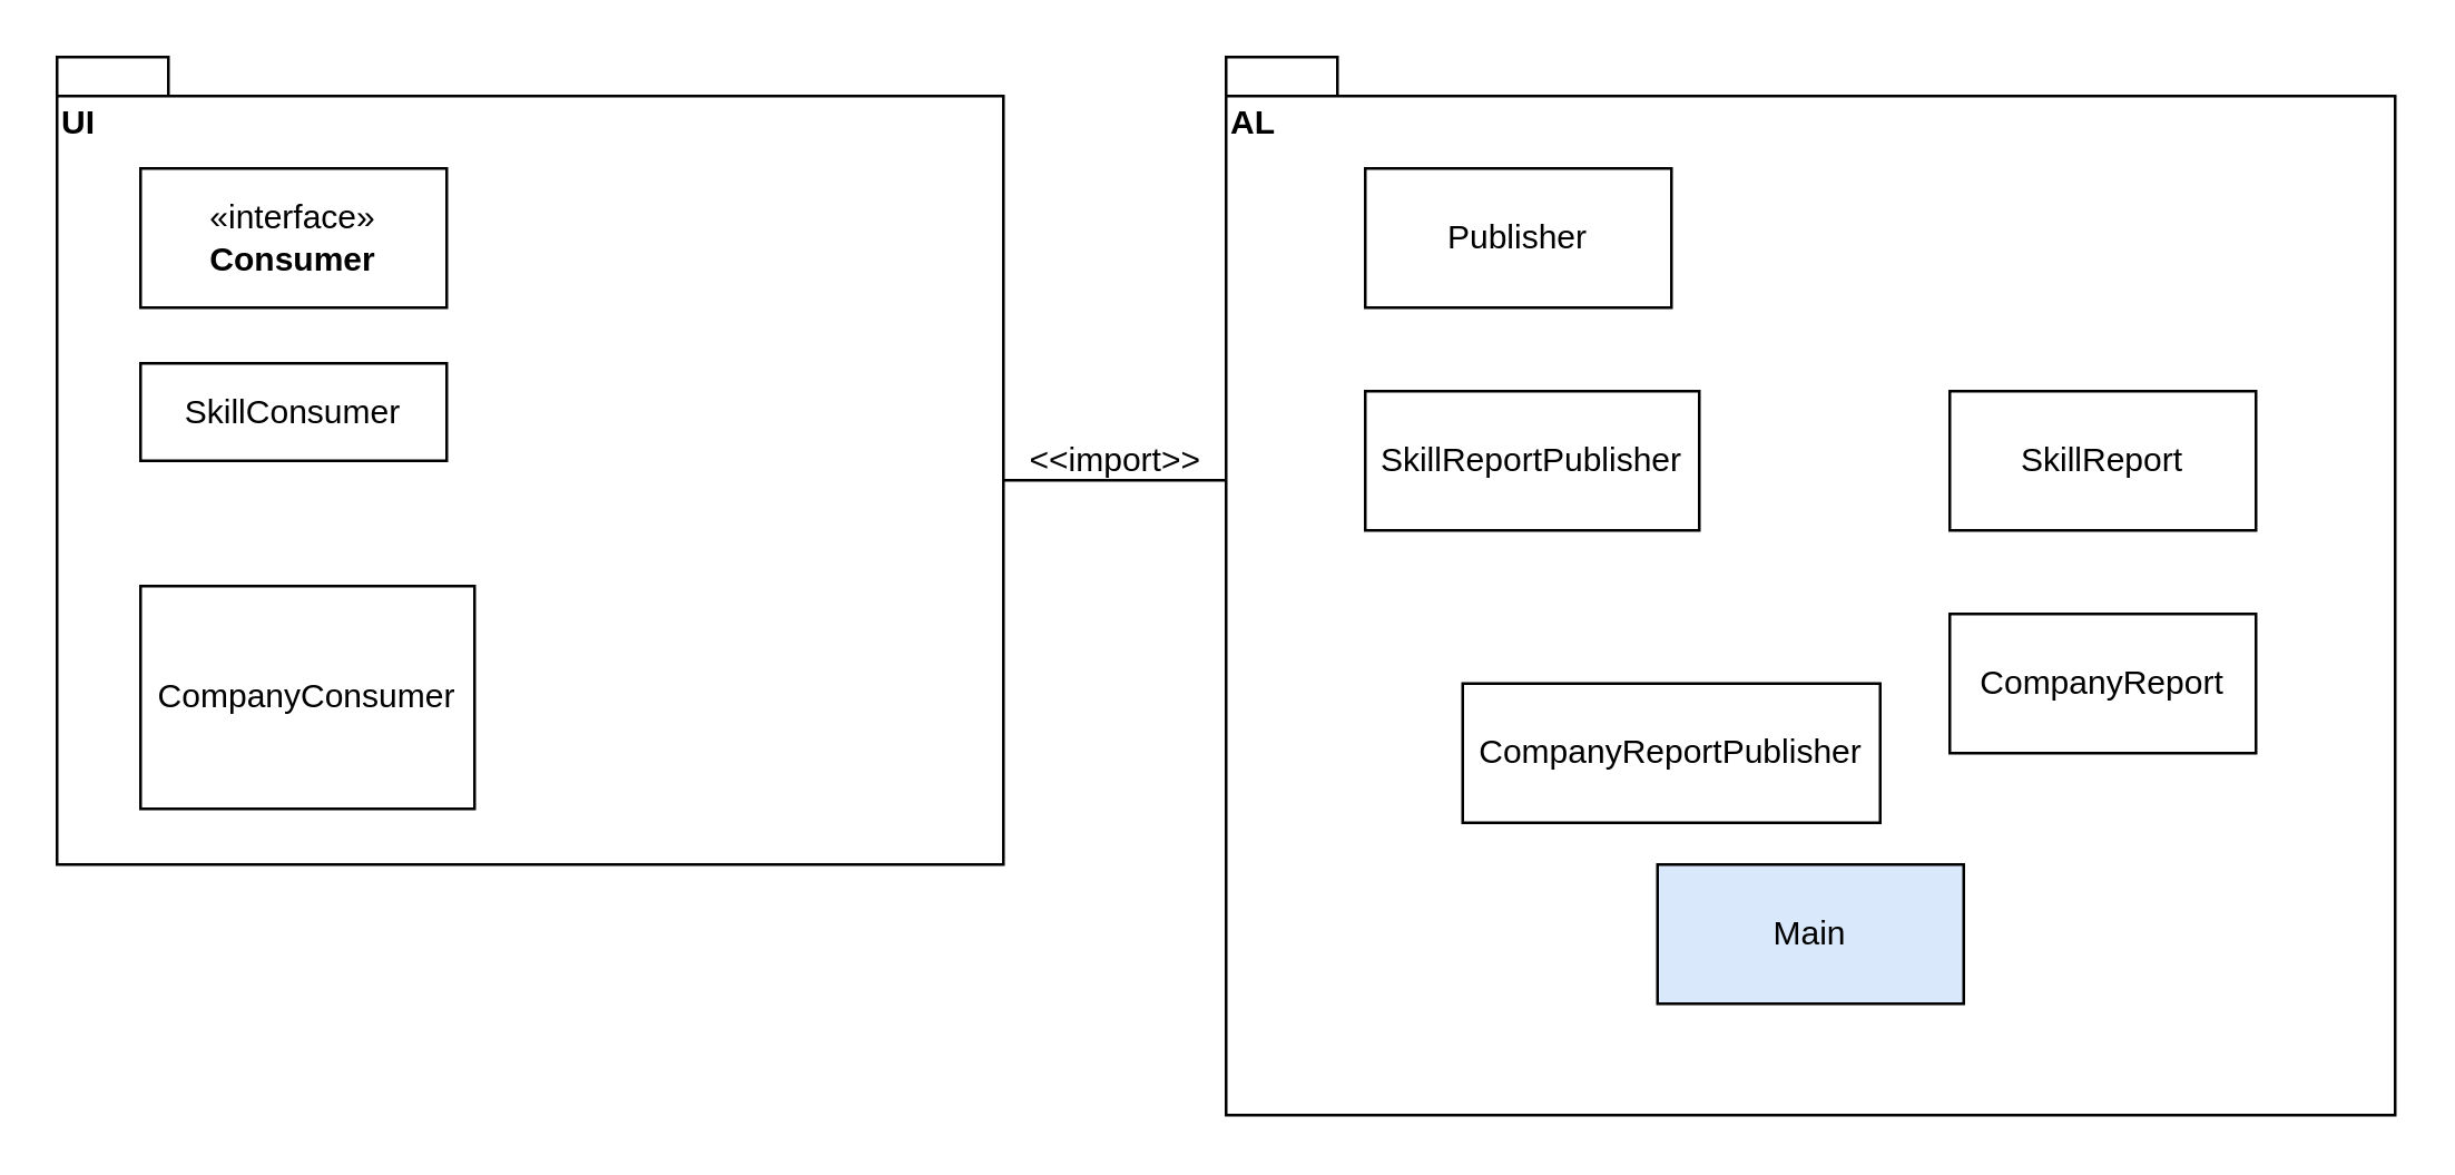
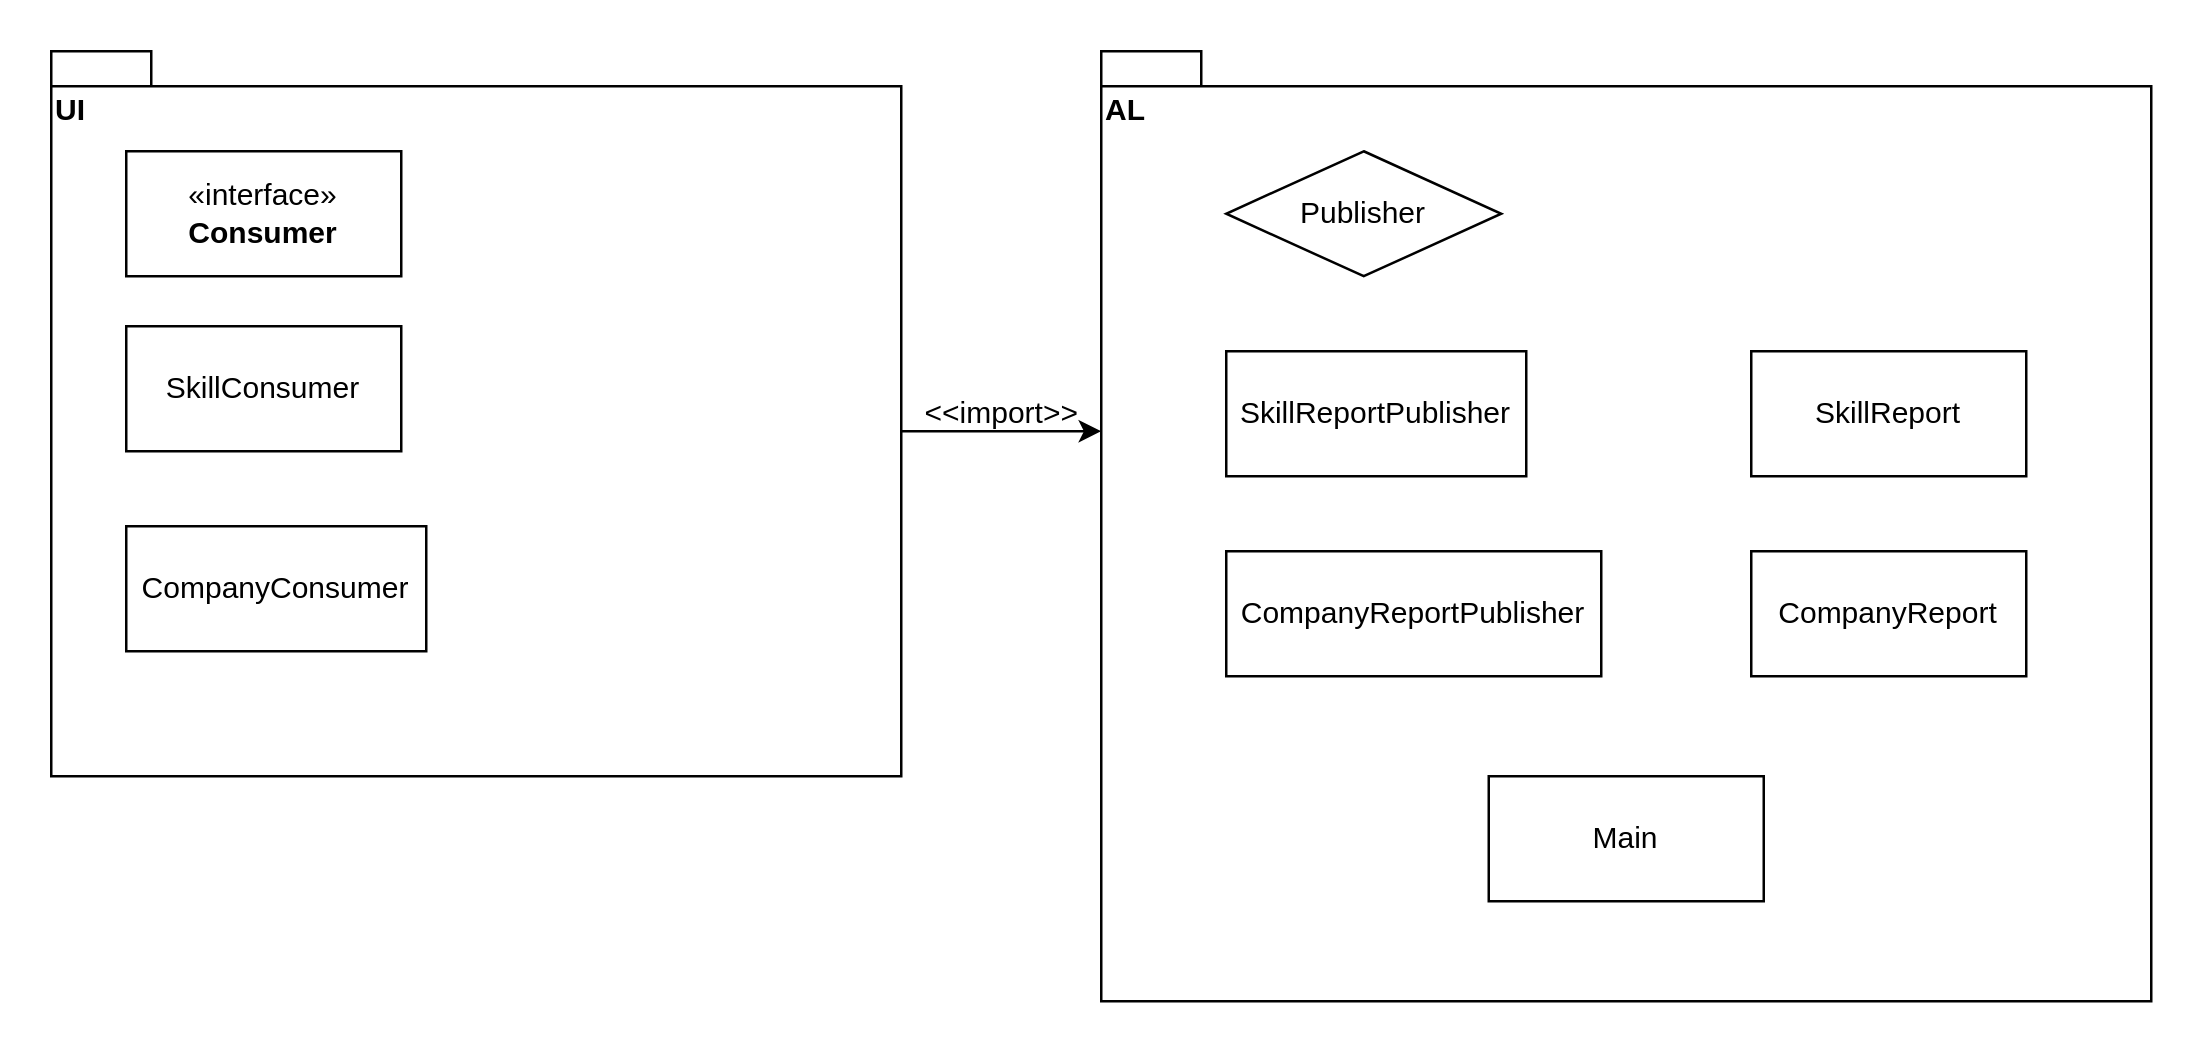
  <mxCell id="0" />
  <mxCell id="1" parent="0" />
  <mxCell id="2" value="&lt;p style=&quot;line-height: 120%; margin-top: 0px;&quot;&gt;UI&lt;/p&gt;" style="shape=folder;fontStyle=1;spacingTop=10;tabWidth=40;tabHeight=14;tabPosition=left;html=1;whiteSpace=wrap;align=left;verticalAlign=top;" vertex="1" parent="1"><mxGeometry x="20" y="20" width="340" height="290" as="geometry" /></mxCell>
  <mxCell id="3" value="«interface»&lt;br&gt;&lt;b&gt;Consumer&lt;/b&gt;" style="html=1;whiteSpace=wrap;" vertex="1" parent="1"><mxGeometry x="50" y="60" width="110" height="50" as="geometry" /></mxCell>
  <mxCell id="4" value="AL" style="shape=folder;fontStyle=1;spacingTop=10;tabWidth=40;tabHeight=14;tabPosition=left;html=1;whiteSpace=wrap;align=left;verticalAlign=top;" vertex="1" parent="1"><mxGeometry x="440" y="20" width="420" height="380" as="geometry" /></mxCell>
- <mxCell id="5" value="SkillConsumer" style="html=1;whiteSpace=wrap;" vertex="1" parent="1"><mxGeometry x="50" y="130" width="110" height="35" as="geometry" /></mxCell>
- <mxCell id="6" value="CompanyConsumer" style="html=1;whiteSpace=wrap;" vertex="1" parent="1"><mxGeometry x="50" y="210" width="120" height="80" as="geometry" /></mxCell>
+ <mxCell id="5" value="SkillConsumer" style="html=1;whiteSpace=wrap;" vertex="1" parent="1"><mxGeometry x="50" y="130" width="110" height="50" as="geometry" /></mxCell>
+ <mxCell id="6" value="CompanyConsumer" style="html=1;whiteSpace=wrap;" vertex="1" parent="1"><mxGeometry x="50" y="210" width="120" height="50" as="geometry" /></mxCell>
  <mxCell id="7" value="CompanyReport" style="html=1;whiteSpace=wrap;" vertex="1" parent="1"><mxGeometry x="700" y="220" width="110" height="50" as="geometry" /></mxCell>
  <mxCell id="8" value="SkillReport" style="html=1;whiteSpace=wrap;" vertex="1" parent="1"><mxGeometry x="700" y="140" width="110" height="50" as="geometry" /></mxCell>
- <mxCell id="9" value="CompanyReportPublisher" style="html=1;whiteSpace=wrap;" vertex="1" parent="1"><mxGeometry x="525" y="245" width="150" height="50" as="geometry" /></mxCell>
+ <mxCell id="9" value="CompanyReportPublisher" style="html=1;whiteSpace=wrap;" vertex="1" parent="1"><mxGeometry x="490" y="220" width="150" height="50" as="geometry" /></mxCell>
  <mxCell id="10" value="SkillReportPublisher" style="html=1;whiteSpace=wrap;" vertex="1" parent="1"><mxGeometry x="490" y="140" width="120" height="50" as="geometry" /></mxCell>
- <mxCell id="11" value="Publisher" style="html=1;whiteSpace=wrap;" vertex="1" parent="1"><mxGeometry x="490" y="60" width="110" height="50" as="geometry" /></mxCell>
- <mxCell id="12" value="" style="endArrow=none;html=1;rounded=0;exitX=0;exitY=0;exitDx=340;exitDy=152;exitPerimeter=0;entryX=0;entryY=0;entryDx=0;entryDy=152;entryPerimeter=0;" edge="1" parent="1" source="2" target="4"><mxGeometry width="50" height="50" relative="1" as="geometry"><mxPoint x="430" y="430" as="sourcePoint" /><mxPoint x="480" y="380" as="targetPoint" /></mxGeometry></mxCell>
+ <mxCell id="11" value="Publisher" style="rhombus;html=1;whiteSpace=wrap;" vertex="1" parent="1"><mxGeometry x="490" y="60" width="110" height="50" as="geometry" /></mxCell>
+ <mxCell id="12" value="" style="endArrow=classic;html=1;rounded=0;exitX=0;exitY=0;exitDx=340;exitDy=152;exitPerimeter=0;entryX=0;entryY=0;entryDx=0;entryDy=152;entryPerimeter=0;" edge="1" parent="1" source="2" target="4"><mxGeometry width="50" height="50" relative="1" as="geometry"><mxPoint x="430" y="430" as="sourcePoint" /><mxPoint x="480" y="380" as="targetPoint" /></mxGeometry></mxCell>
  <mxCell id="13" value="&amp;lt;&amp;lt;import&amp;gt;&amp;gt;" style="text;html=1;align=center;verticalAlign=middle;resizable=0;points=[];autosize=1;strokeColor=none;fillColor=none;" vertex="1" parent="1"><mxGeometry x="360" y="150" width="80" height="30" as="geometry" /></mxCell>
- <mxCell id="14" value="Main" style="html=1;whiteSpace=wrap;fillColor=#dae8fc;" vertex="1" parent="1"><mxGeometry x="595" y="310" width="110" height="50" as="geometry" /></mxCell>
+ <mxCell id="14" value="Main" style="html=1;whiteSpace=wrap;" vertex="1" parent="1"><mxGeometry x="595" y="310" width="110" height="50" as="geometry" /></mxCell>
